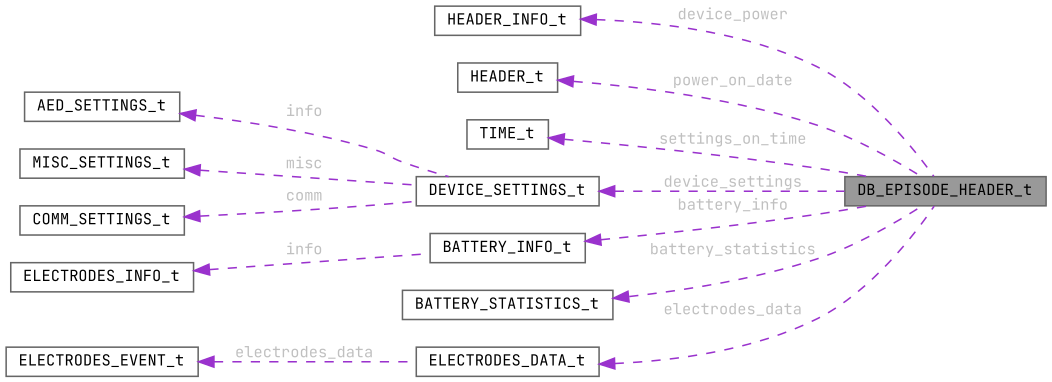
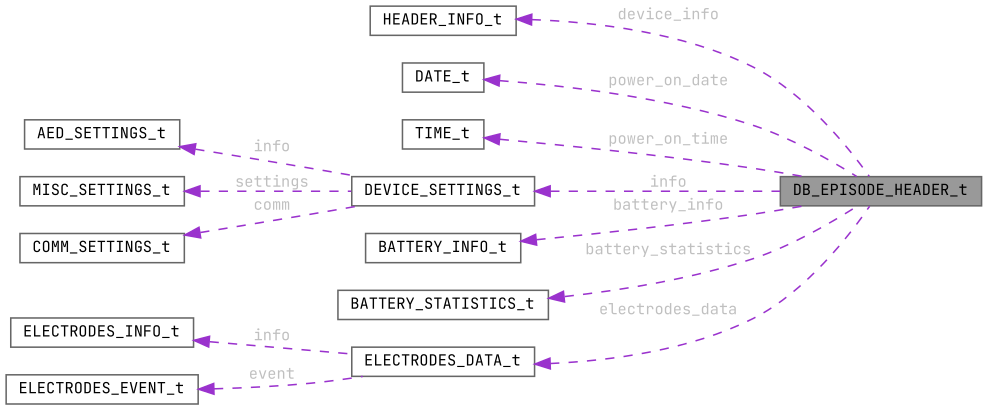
  digraph {
    fontname="JetBrains Mono"
    rankdir=LR
    node [color=gray40 fillcolor=white fontname="JetBrains Mono" fontsize=10 shape=box style=filled]
    edge [color=darkorchid3 dir=back fontcolor=grey fontname="JetBrains Mono" fontsize=10 labelfontname=Helvetica labelfontsize=10 style=dashed]
    n1 [fillcolor=grey60 fontcolor=black height=0.2 label=DB_EPISODE_HEADER_t width=0.4]
    n2 [height=0.2 label=HEADER_INFO_t width=0.4]
-   n3 [height=0.2 label=HEADER_t width=0.4]
+   n3 [height=0.2 label=DATE_t width=0.4]
    n4 [height=0.2 label=TIME_t width=0.4]
    n5 [height=0.2 label=DEVICE_SETTINGS_t width=0.4]
    n6 [height=0.2 label=AED_SETTINGS_t width=0.4]
    n7 [height=0.2 label=MISC_SETTINGS_t width=0.4]
    n8 [height=0.2 label=COMM_SETTINGS_t width=0.4]
    n9 [height=0.2 label=BATTERY_INFO_t width=0.4]
    n10 [height=0.2 label=BATTERY_STATISTICS_t width=0.4]
    n11 [height=0.2 label=ELECTRODES_DATA_t width=0.4]
    n12 [height=0.2 label=ELECTRODES_INFO_t width=0.4]
    n13 [height=0.2 label=ELECTRODES_EVENT_t width=0.4]
-   n2 -> n1 [label=" device_power"]
+   n2 -> n1 [label=" device_info"]
    n3 -> n1 [label=" power_on_date"]
-   n4 -> n1 [label=" settings_on_time"]
-   n5 -> n1 [label=" device_settings"]
+   n4 -> n1 [label=" power_on_time"]
+   n5 -> n1 [label=" info"]
    n6 -> n5 [label=" info"]
-   n7 -> n5 [label=" misc"]
+   n7 -> n5 [label=" settings"]
    n8 -> n5 [label=" comm"]
    n9 -> n1 [label=" battery_info"]
    n10 -> n1 [label=" battery_statistics"]
    n11 -> n1 [label=" electrodes_data"]
-   n12 -> n9 [label=" info"]
-   n13 -> n11 [label=" electrodes_data"]
+   n12 -> n11 [label=" info"]
+   n13 -> n11 [label=" event"]
  }
